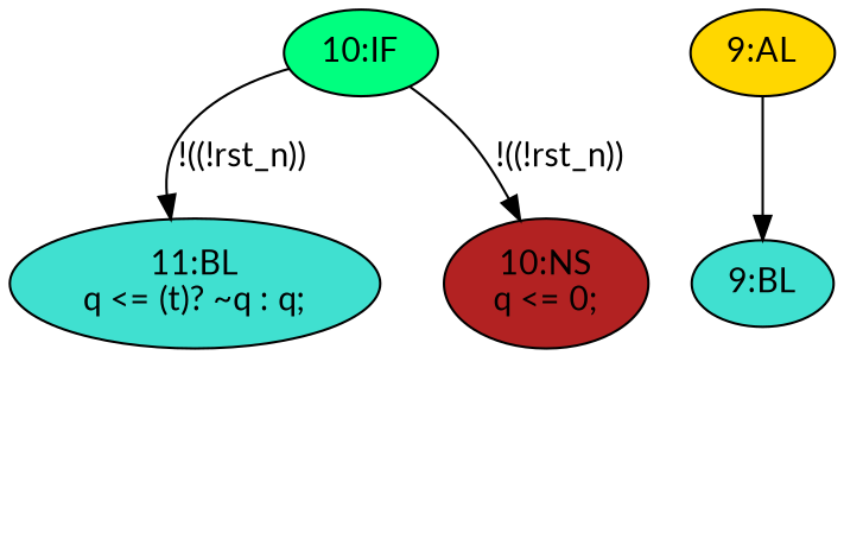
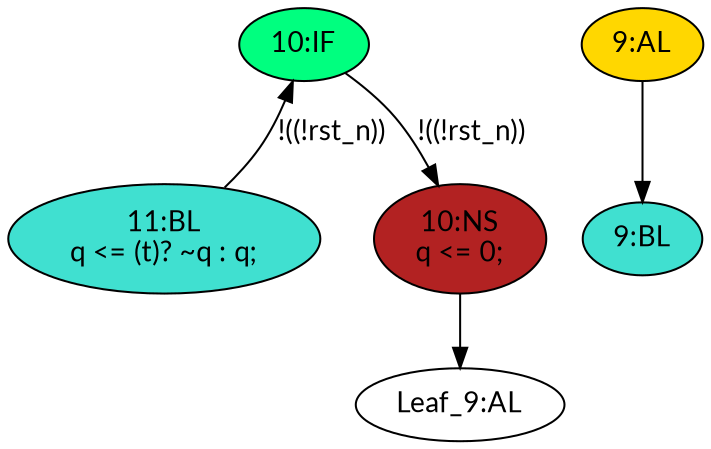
  strict digraph {
    fontname=Lato
    node [fillcolor=turquoise fontname=Lato statements="[]" style=filled typ=Block]
    edge [cond="['rst_n']" fontname=Lato lineno=10]
    n1 [ast="<pyverilog.vparser.ast.IfStatement object at 0x7ff6dcdbecd0>" fillcolor=springgreen label="10:IF" typ=IfStatement]
    n2 [ast="<pyverilog.vparser.ast.Block object at 0x7ff6dc695a90>" label="11:BL\nq <= (t)? ~q : q;" statements="[<pyverilog.vparser.ast.NonblockingSubstitution object at 0x7ff6dc695850>]"]
    n3 [ast="<pyverilog.vparser.ast.NonblockingSubstitution object at 0x7ff6dc695590>" fillcolor=firebrick label="10:NS\nq <= 0;" statements="[<pyverilog.vparser.ast.NonblockingSubstitution object at 0x7ff6dc695590>]" typ=NonblockingSubstitution]
+   n4 [def_var="['q']" label="Leaf_9:AL" fillcolor="" statements="" style="" typ=""]
    n5 [ast="<pyverilog.vparser.ast.Block object at 0x7ff6dc695bd0>" label="9:BL"]
    n6 [ast="<pyverilog.vparser.ast.Always object at 0x7ff6dc695c10>" clk_sens=False fillcolor=gold label="9:AL" sens="['clk']" typ=Always use_var="['q', 'rst_n', 't']"]
-   n1 -> n2 [label="!((!rst_n))"]
+   n2 -> n1 [label="!((!rst_n))"]
    n1 -> n3 [label="!((!rst_n))"]
+   n3 -> n4 [cond="[]" lineno=None]
    n6 -> n5 [cond="[]" lineno=None]
  }
